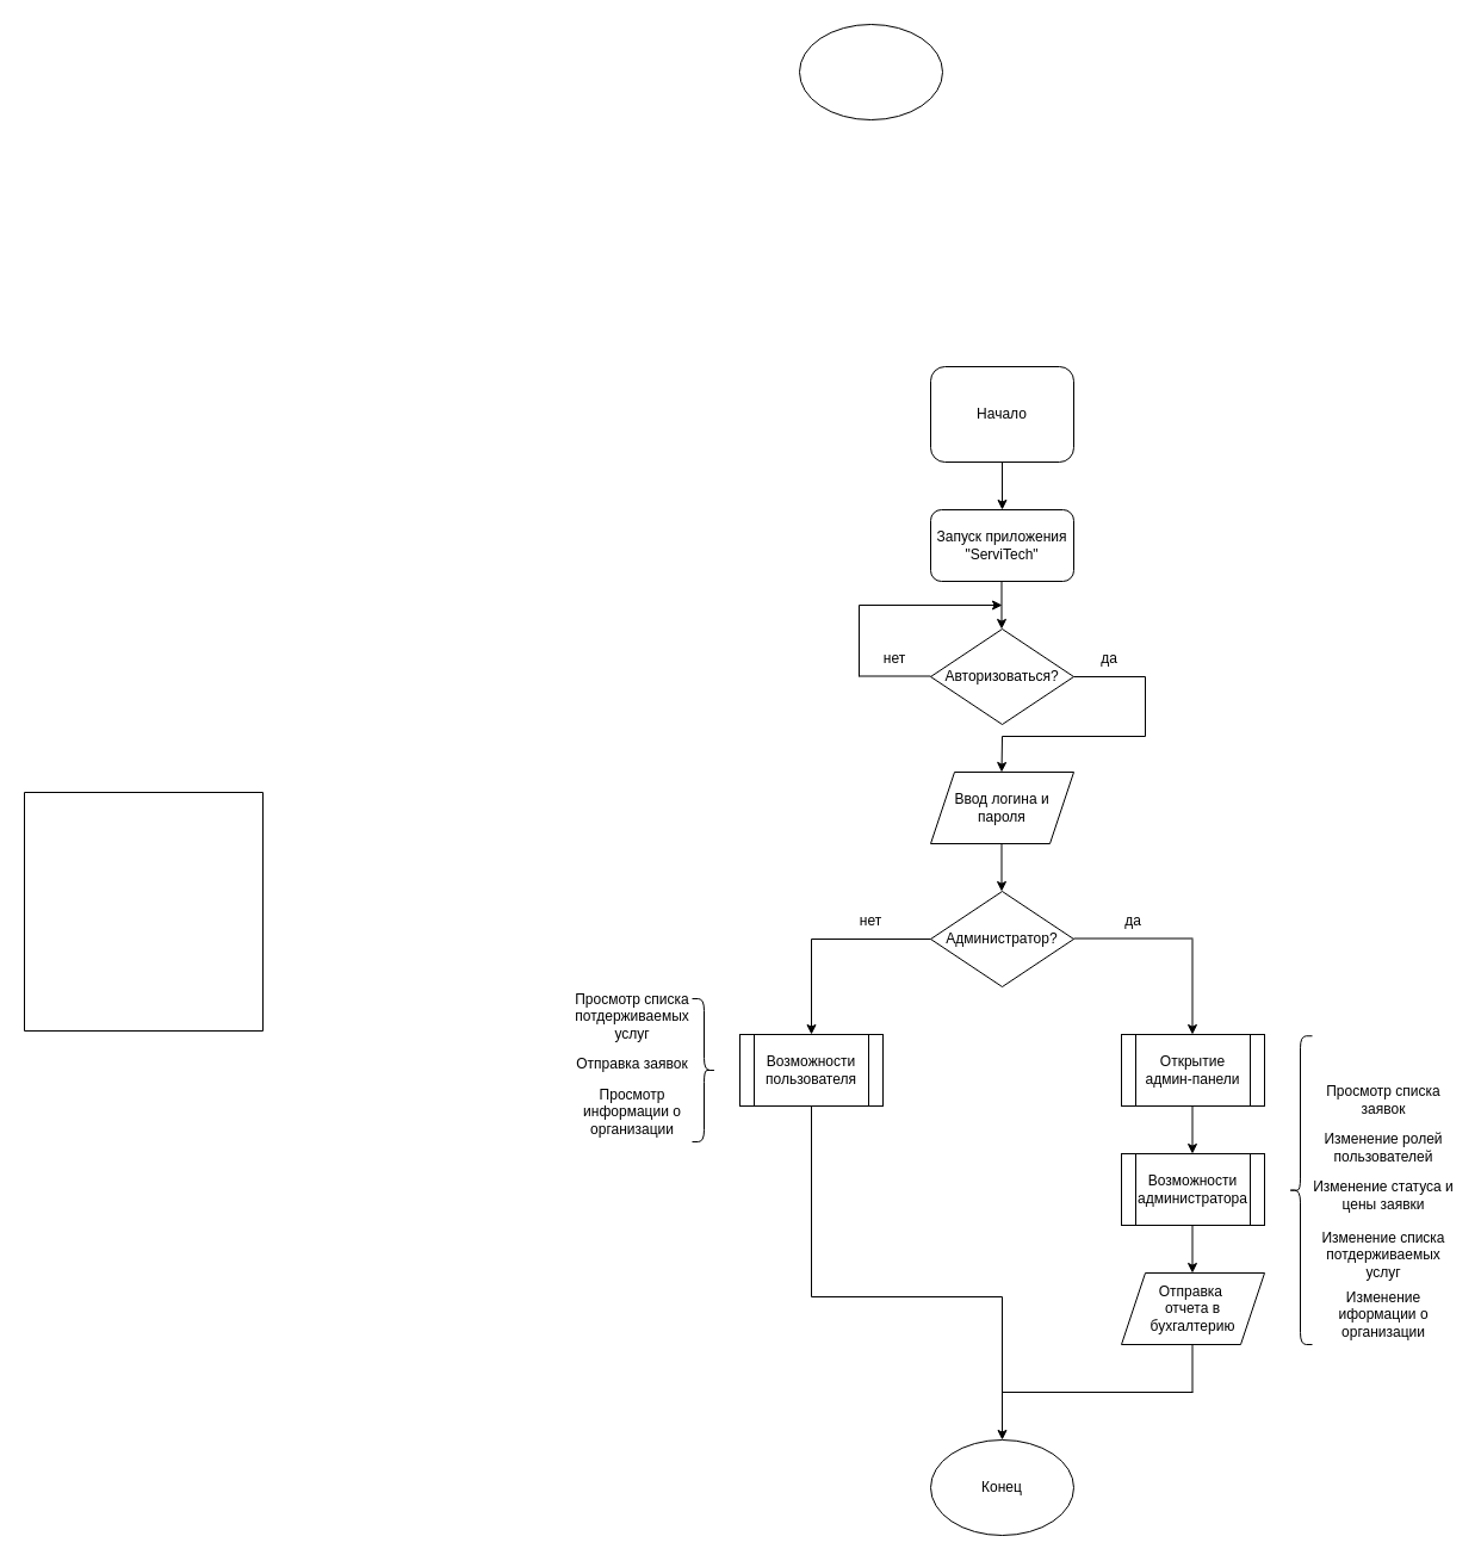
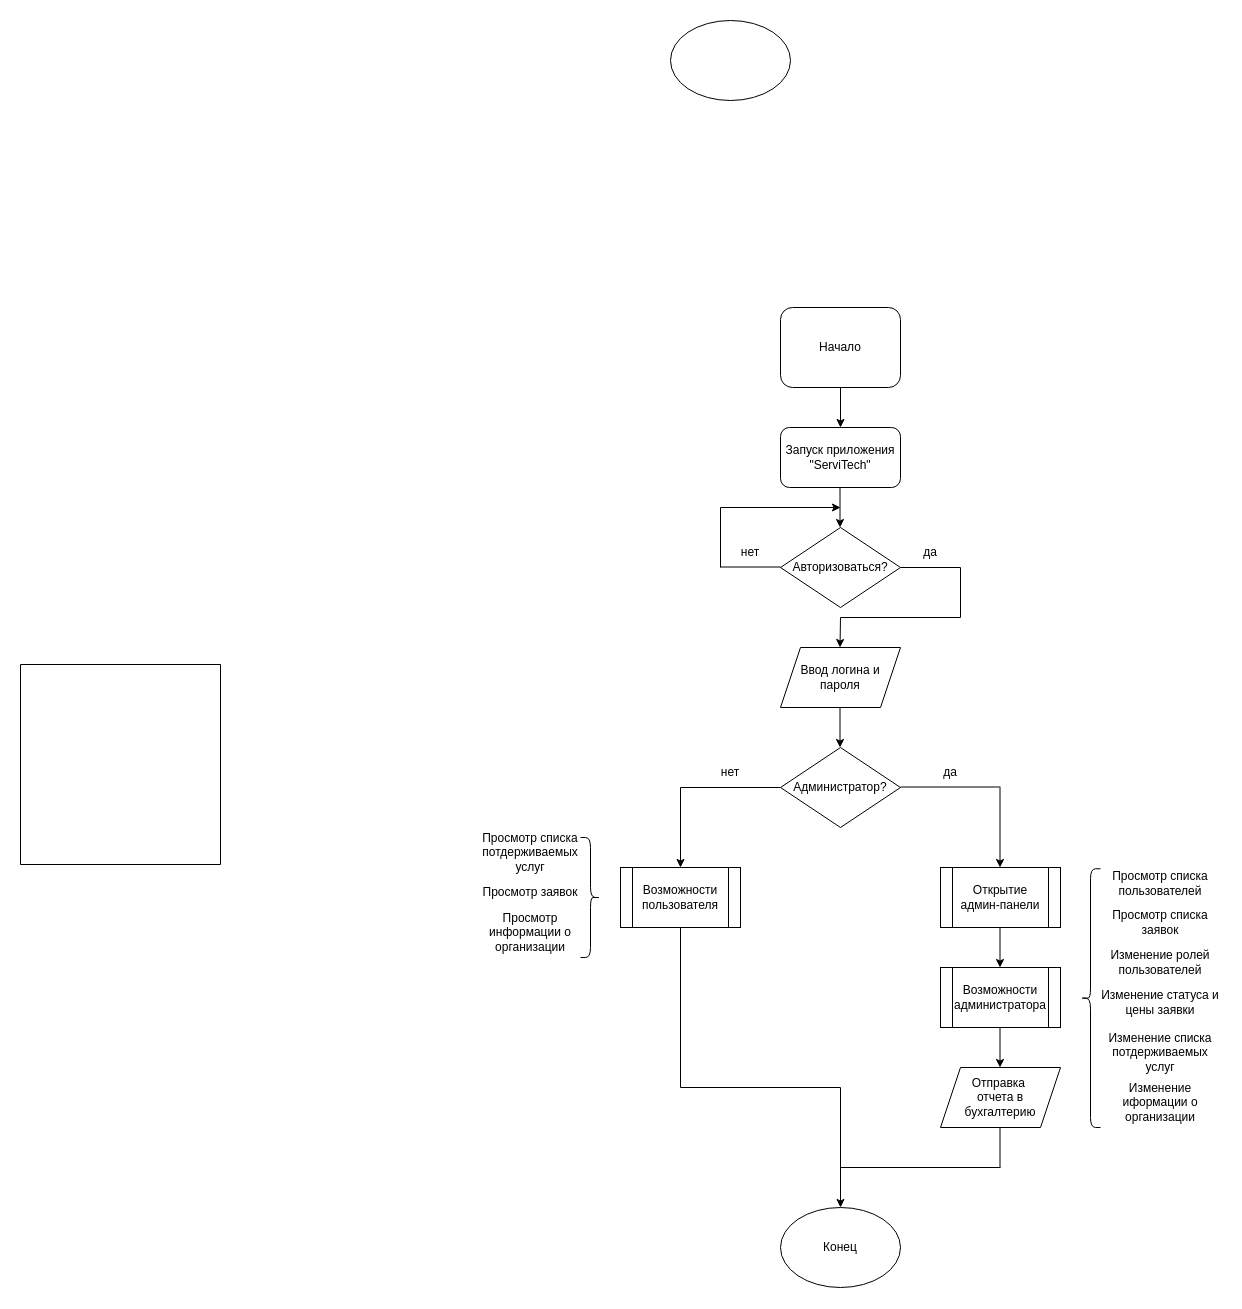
  <mxCell id="0" />
  <mxCell id="1" parent="0" />
  <mxCell id="2" value="Начало" style="whiteSpace=wrap;html=1;rounded=1;" vertex="1" parent="1"><mxGeometry x="780" width="120" height="80" as="geometry" y="307" /></mxCell>
  <mxCell id="3" value="Запуск приложения &quot;ServiTech&quot;" style="rounded=1;whiteSpace=wrap;html=1;" vertex="1" parent="1"><mxGeometry x="780" y="427" width="120" height="60" as="geometry" /></mxCell>
  <mxCell id="4" value="Авторизоваться?" style="rhombus;whiteSpace=wrap;html=1;" vertex="1" parent="1"><mxGeometry x="780" y="527" width="120" height="80" as="geometry" /></mxCell>
  <mxCell id="5" value="Ввод логина и пароля" style="shape=parallelogram;perimeter=parallelogramPerimeter;whiteSpace=wrap;html=1;fixedSize=1;" vertex="1" parent="1"><mxGeometry x="780" y="647" width="120" height="60" as="geometry" /></mxCell>
  <mxCell id="6" value="Администратор?" style="rhombus;whiteSpace=wrap;html=1;" vertex="1" parent="1"><mxGeometry x="780" y="747" width="120" height="80" as="geometry" /></mxCell>
  <mxCell id="7" value="Возможности пользователя" style="shape=process;whiteSpace=wrap;html=1;backgroundOutline=1;" vertex="1" parent="1"><mxGeometry x="620" y="867" width="120" height="60" as="geometry" /></mxCell>
  <mxCell id="8" value="Открытие админ-панели" style="shape=process;whiteSpace=wrap;html=1;backgroundOutline=1;" vertex="1" parent="1"><mxGeometry x="940" y="867" width="120" height="60" as="geometry" /></mxCell>
  <mxCell id="9" value="Возможности администратора" style="shape=process;whiteSpace=wrap;html=1;backgroundOutline=1;" vertex="1" parent="1"><mxGeometry x="940" y="967" width="120" height="60" as="geometry" /></mxCell>
  <mxCell id="10" value="Отправка&amp;nbsp;&lt;div&gt;отчета в бухгалтерию&lt;/div&gt;" style="shape=parallelogram;perimeter=parallelogramPerimeter;whiteSpace=wrap;html=1;fixedSize=1;" vertex="1" parent="1"><mxGeometry x="940" y="1067" width="120" height="60" as="geometry" /></mxCell>
  <mxCell id="11" value="Конец" style="ellipse;whiteSpace=wrap;html=1;" vertex="1" parent="1"><mxGeometry x="780" y="1207" width="120" height="80" as="geometry" /></mxCell>
  <mxCell id="12" value="" style="endArrow=classic;html=1;rounded=0;exitX=0.5;exitY=1;exitDx=0;exitDy=0;entryX=0.5;entryY=0;entryDx=0;entryDy=0;" edge="1" parent="1" source="2" target="3"><mxGeometry width="50" height="50" relative="1" as="geometry"><mxPoint x="690" y="477" as="sourcePoint" /><mxPoint x="740" y="427" as="targetPoint" /></mxGeometry></mxCell>
  <mxCell id="13" value="" style="endArrow=classic;html=1;rounded=0;exitX=0.5;exitY=1;exitDx=0;exitDy=0;entryX=0.5;entryY=0;entryDx=0;entryDy=0;" edge="1" parent="1"><mxGeometry width="50" height="50" relative="1" as="geometry"><mxPoint x="839.5" y="487" as="sourcePoint" /><mxPoint x="839.5" y="527" as="targetPoint" /></mxGeometry></mxCell>
  <mxCell id="14" value="" style="endArrow=classic;html=1;rounded=0;entryX=0.5;entryY=0;entryDx=0;entryDy=0;" edge="1" parent="1"><mxGeometry width="50" height="50" relative="1" as="geometry"><mxPoint x="840" y="617" as="sourcePoint" /><mxPoint x="839.5" y="647" as="targetPoint" /></mxGeometry></mxCell>
  <mxCell id="15" value="" style="endArrow=classic;html=1;rounded=0;exitX=0.5;exitY=1;exitDx=0;exitDy=0;entryX=0.5;entryY=0;entryDx=0;entryDy=0;" edge="1" parent="1"><mxGeometry width="50" height="50" relative="1" as="geometry"><mxPoint x="839.5" y="707" as="sourcePoint" /><mxPoint x="839.5" y="747" as="targetPoint" /></mxGeometry></mxCell>
  <mxCell id="16" value="" style="endArrow=classic;html=1;rounded=0;entryX=0.5;entryY=0;entryDx=0;entryDy=0;" edge="1" parent="1" target="7"><mxGeometry width="50" height="50" relative="1" as="geometry"><mxPoint x="680" y="787" as="sourcePoint" /><mxPoint x="690" y="797" as="targetPoint" /></mxGeometry></mxCell>
  <mxCell id="17" value="" style="endArrow=none;html=1;rounded=0;entryX=0;entryY=0.5;entryDx=0;entryDy=0;" edge="1" parent="1" target="6"><mxGeometry width="50" height="50" relative="1" as="geometry"><mxPoint x="680" y="787" as="sourcePoint" /><mxPoint x="860" y="867" as="targetPoint" /></mxGeometry></mxCell>
  <mxCell id="18" value="" style="endArrow=none;html=1;rounded=0;entryX=0;entryY=0.5;entryDx=0;entryDy=0;" edge="1" parent="1"><mxGeometry width="50" height="50" relative="1" as="geometry"><mxPoint x="900" y="786.5" as="sourcePoint" /><mxPoint x="1000" y="786.5" as="targetPoint" /></mxGeometry></mxCell>
  <mxCell id="19" value="" style="endArrow=classic;html=1;rounded=0;entryX=0.5;entryY=0;entryDx=0;entryDy=0;" edge="1" parent="1"><mxGeometry width="50" height="50" relative="1" as="geometry"><mxPoint x="999.5" y="787" as="sourcePoint" /><mxPoint x="999.5" y="867" as="targetPoint" /></mxGeometry></mxCell>
  <mxCell id="20" value="" style="endArrow=classic;html=1;rounded=0;exitX=0.5;exitY=1;exitDx=0;exitDy=0;entryX=0.5;entryY=0;entryDx=0;entryDy=0;" edge="1" parent="1"><mxGeometry width="50" height="50" relative="1" as="geometry"><mxPoint x="999.5" y="927" as="sourcePoint" /><mxPoint x="999.5" y="967" as="targetPoint" /></mxGeometry></mxCell>
  <mxCell id="21" value="" style="endArrow=classic;html=1;rounded=0;exitX=0.5;exitY=1;exitDx=0;exitDy=0;entryX=0.5;entryY=0;entryDx=0;entryDy=0;" edge="1" parent="1"><mxGeometry width="50" height="50" relative="1" as="geometry"><mxPoint x="999.5" y="1027" as="sourcePoint" /><mxPoint x="999.5" y="1067" as="targetPoint" /></mxGeometry></mxCell>
  <mxCell id="22" value="" style="endArrow=none;html=1;rounded=0;entryX=0.5;entryY=1;entryDx=0;entryDy=0;" edge="1" parent="1" target="7"><mxGeometry width="50" height="50" relative="1" as="geometry"><mxPoint x="680" y="1087" as="sourcePoint" /><mxPoint x="700" y="987" as="targetPoint" /></mxGeometry></mxCell>
  <mxCell id="23" value="" style="endArrow=none;html=1;rounded=0;" edge="1" parent="1"><mxGeometry width="50" height="50" relative="1" as="geometry"><mxPoint x="999.5" y="1167" as="sourcePoint" /><mxPoint x="999.5" y="1127" as="targetPoint" /></mxGeometry></mxCell>
  <mxCell id="24" value="" style="endArrow=none;html=1;rounded=0;" edge="1" parent="1"><mxGeometry width="50" height="50" relative="1" as="geometry"><mxPoint x="840" y="1167" as="sourcePoint" /><mxPoint x="1000" y="1167" as="targetPoint" /></mxGeometry></mxCell>
  <mxCell id="25" value="" style="endArrow=none;html=1;rounded=0;" edge="1" parent="1"><mxGeometry width="50" height="50" relative="1" as="geometry"><mxPoint x="680" y="1087" as="sourcePoint" /><mxPoint x="840" y="1087" as="targetPoint" /></mxGeometry></mxCell>
  <mxCell id="26" value="" style="endArrow=classic;html=1;rounded=0;entryX=0.5;entryY=0;entryDx=0;entryDy=0;" edge="1" parent="1" target="11"><mxGeometry width="50" height="50" relative="1" as="geometry"><mxPoint x="840" y="1087" as="sourcePoint" /><mxPoint x="760" y="1177" as="targetPoint" /></mxGeometry></mxCell>
  <mxCell id="27" value="" style="shape=curlyBracket;whiteSpace=wrap;html=1;rounded=1;flipH=1;labelPosition=right;verticalLabelPosition=middle;align=left;verticalAlign=middle;rotation=-180;" vertex="1" parent="1"><mxGeometry x="1080" y="868.25" width="20" height="258.75" as="geometry" /></mxCell>
+ <mxCell id="28" value="Просмотр списка пользователей" style="text;html=1;align=center;verticalAlign=middle;whiteSpace=wrap;rounded=0;" vertex="1" parent="1"><mxGeometry x="1100" y="868.25" width="120" height="30" as="geometry" /></mxCell>
  <mxCell id="29" value="Просмотр списка заявок&lt;span style=&quot;color: rgba(0, 0, 0, 0); font-family: monospace; font-size: 0px; text-align: start; text-wrap: nowrap;&quot;&gt;%3CmxGraphModel%3E%3Croot%3E%3CmxCell%20id%3D%220%22%2F%3E%3CmxCell%20id%3D%221%22%20parent%3D%220%22%2F%3E%3CmxCell%20id%3D%222%22%20value%3D%22%D0%9F%D1%80%D0%BE%D1%81%D0%BC%D0%BE%D1%82%D1%80%20%D1%81%D0%BF%D0%B8%D1%81%D0%BA%D0%B0%20%D0%BF%D0%BE%D0%BB%D1%8C%D0%B7%D0%BE%D0%B2%D0%B0%D1%82%D0%B5%D0%BB%D0%B5%D0%B9%22%20style%3D%22text%3Bhtml%3D1%3Balign%3Dcenter%3BverticalAlign%3Dmiddle%3BwhiteSpace%3Dwrap%3Brounded%3D0%3B%22%20vertex%3D%221%22%20parent%3D%221%22%3E%3CmxGeometry%20x%3D%22680%22%20y%3D%22620%22%20width%3D%22120%22%20height%3D%2230%22%20as%3D%22geometry%22%2F%3E%3C%2FmxCell%3E%3C%2Froot%3E%3C%2FmxGraphModel%3E&lt;/span&gt;" style="text;html=1;align=center;verticalAlign=middle;whiteSpace=wrap;rounded=0;" vertex="1" parent="1"><mxGeometry x="1100" y="907" width="120" height="30" as="geometry" /></mxCell>
  <mxCell id="30" value="Изменение ролей пользователей" style="text;html=1;align=center;verticalAlign=middle;whiteSpace=wrap;rounded=0;" vertex="1" parent="1"><mxGeometry x="1100" y="947" width="120" height="30" as="geometry" /></mxCell>
  <mxCell id="31" value="Изменение статуса и цены заявки" style="text;html=1;align=center;verticalAlign=middle;whiteSpace=wrap;rounded=0;" vertex="1" parent="1"><mxGeometry x="1100" y="987" width="120" height="30" as="geometry" /></mxCell>
  <mxCell id="32" value="Изменение списка потдерживаемых услуг" style="text;html=1;align=center;verticalAlign=middle;whiteSpace=wrap;rounded=0;" vertex="1" parent="1"><mxGeometry x="1100" y="1037" width="120" height="30" as="geometry" /></mxCell>
  <mxCell id="33" value="" style="shape=curlyBracket;whiteSpace=wrap;html=1;rounded=1;flipH=1;labelPosition=right;verticalLabelPosition=middle;align=left;verticalAlign=middle;" vertex="1" parent="1"><mxGeometry x="580" y="837" width="20" height="120" as="geometry" /></mxCell>
  <mxCell id="34" value="Просмотр списка потдерживаемых услуг" style="text;html=1;align=center;verticalAlign=middle;whiteSpace=wrap;rounded=0;" vertex="1" parent="1"><mxGeometry x="470" y="837" width="120" height="30" as="geometry" /></mxCell>
- <mxCell id="35" value="Отправка заявок" style="text;html=1;align=center;verticalAlign=middle;whiteSpace=wrap;rounded=0;" vertex="1" parent="1"><mxGeometry x="470" y="877" width="120" height="30" as="geometry" /></mxCell>
+ <mxCell id="35" value="Просмотр заявок" style="text;html=1;align=center;verticalAlign=middle;whiteSpace=wrap;rounded=0;" vertex="1" parent="1"><mxGeometry x="470" y="877" width="120" height="30" as="geometry" /></mxCell>
  <mxCell id="36" value="Просмотр информации о организации" style="text;html=1;align=center;verticalAlign=middle;whiteSpace=wrap;rounded=0;" vertex="1" parent="1"><mxGeometry x="470" y="917" width="120" height="30" as="geometry" /></mxCell>
  <mxCell id="37" value="Изменение иформации о организации" style="text;html=1;align=center;verticalAlign=middle;whiteSpace=wrap;rounded=0;" vertex="1" parent="1"><mxGeometry x="1100" y="1087" width="120" height="30" as="geometry" /></mxCell>
  <mxCell id="38" value="" style="endArrow=none;html=1;rounded=0;" edge="1" parent="1"><mxGeometry width="50" height="50" relative="1" as="geometry"><mxPoint x="900" y="567" as="sourcePoint" /><mxPoint x="960" y="567" as="targetPoint" /></mxGeometry></mxCell>
  <mxCell id="39" value="" style="endArrow=none;html=1;rounded=0;" edge="1" parent="1"><mxGeometry width="50" height="50" relative="1" as="geometry"><mxPoint x="960" y="567" as="sourcePoint" /><mxPoint x="960" y="617" as="targetPoint" /></mxGeometry></mxCell>
  <mxCell id="40" value="" style="endArrow=none;html=1;rounded=0;" edge="1" parent="1"><mxGeometry width="50" height="50" relative="1" as="geometry"><mxPoint x="960" y="617" as="sourcePoint" /><mxPoint x="840" y="617" as="targetPoint" /></mxGeometry></mxCell>
  <mxCell id="41" value="" style="endArrow=none;html=1;rounded=0;" edge="1" parent="1"><mxGeometry width="50" height="50" relative="1" as="geometry"><mxPoint x="720" y="566.5" as="sourcePoint" /><mxPoint x="780" y="566.5" as="targetPoint" /></mxGeometry></mxCell>
  <mxCell id="42" value="" style="endArrow=none;html=1;rounded=0;" edge="1" parent="1"><mxGeometry width="50" height="50" relative="1" as="geometry"><mxPoint x="720" y="507" as="sourcePoint" /><mxPoint x="720" y="567" as="targetPoint" /></mxGeometry></mxCell>
  <mxCell id="43" value="" style="endArrow=classic;html=1;rounded=0;" edge="1" parent="1"><mxGeometry width="50" height="50" relative="1" as="geometry"><mxPoint x="720" y="507" as="sourcePoint" /><mxPoint x="840" y="507" as="targetPoint" /></mxGeometry></mxCell>
  <mxCell id="44" value="нет" style="text;html=1;align=center;verticalAlign=middle;whiteSpace=wrap;rounded=0;" vertex="1" parent="1"><mxGeometry x="720" y="537" width="60" height="30" as="geometry" /></mxCell>
  <mxCell id="45" value="да" style="text;html=1;align=center;verticalAlign=middle;whiteSpace=wrap;rounded=0;" vertex="1" parent="1"><mxGeometry x="900" y="537" width="60" height="30" as="geometry" /></mxCell>
  <mxCell id="46" value="нет" style="text;html=1;align=center;verticalAlign=middle;whiteSpace=wrap;rounded=0;" vertex="1" parent="1"><mxGeometry x="700" y="757" width="60" height="30" as="geometry" /></mxCell>
  <mxCell id="47" value="да" style="text;html=1;align=center;verticalAlign=middle;whiteSpace=wrap;rounded=0;" vertex="1" parent="1"><mxGeometry x="920" y="757" width="60" height="30" as="geometry" /></mxCell>
  <mxCell id="48" value="" style="ellipse;whiteSpace=wrap;html=1;" vertex="1" parent="1"><mxGeometry x="670" y="20" width="120" height="80" as="geometry" /></mxCell>
  <mxCell id="49" value="" style="swimlane;startSize=0;" vertex="1" parent="1"><mxGeometry x="20" y="664" width="200" height="200" as="geometry" /></mxCell>
